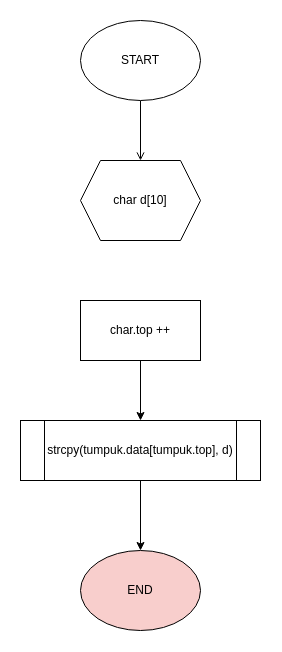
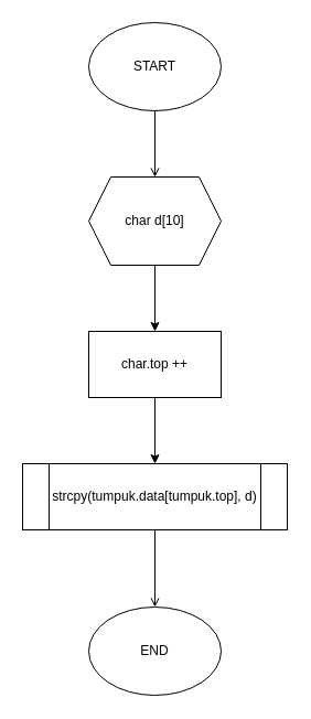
  <mxCell id="0" />
  <mxCell id="1" parent="0" />
  <mxCell id="2" value="" style="edgeStyle=orthogonalEdgeStyle;rounded=0;orthogonalLoop=1;jettySize=auto;html=1;endArrow=open;" edge="1" parent="1" source="3" target="5"><mxGeometry relative="1" as="geometry" /></mxCell>
  <mxCell id="3" value="START" style="ellipse;whiteSpace=wrap;html=1;" vertex="1" parent="1"><mxGeometry x="80" y="20" width="120" height="80" as="geometry" /></mxCell>
+ <mxCell id="4" value="" style="edgeStyle=orthogonalEdgeStyle;rounded=0;orthogonalLoop=1;jettySize=auto;html=1;" edge="1" parent="1" source="5" target="7"><mxGeometry relative="1" as="geometry" /></mxCell>
  <mxCell id="5" value="char d[10]" style="shape=hexagon;perimeter=hexagonPerimeter2;whiteSpace=wrap;html=1;fixedSize=1;" vertex="1" parent="1"><mxGeometry x="80" y="160" width="120" height="80" as="geometry" /></mxCell>
  <mxCell id="6" value="" style="edgeStyle=orthogonalEdgeStyle;rounded=0;orthogonalLoop=1;jettySize=auto;html=1;" edge="1" parent="1" source="7" target="9"><mxGeometry relative="1" as="geometry" /></mxCell>
  <mxCell id="7" value="char.top ++" style="whiteSpace=wrap;html=1;" vertex="1" parent="1"><mxGeometry x="80" y="300" width="120" height="60" as="geometry" /></mxCell>
- <mxCell id="8" value="" style="edgeStyle=orthogonalEdgeStyle;rounded=0;orthogonalLoop=1;jettySize=auto;html=1;" edge="1" parent="1" source="9" target="10"><mxGeometry relative="1" as="geometry" /></mxCell>
+ <mxCell id="8" value="" style="edgeStyle=orthogonalEdgeStyle;rounded=0;orthogonalLoop=1;jettySize=auto;html=1;endArrow=open;" edge="1" parent="1" source="9" target="10"><mxGeometry relative="1" as="geometry" /></mxCell>
  <mxCell id="9" value="strcpy(tumpuk.data[tumpuk.top], d)" style="shape=process;whiteSpace=wrap;html=1;backgroundOutline=1;" vertex="1" parent="1"><mxGeometry x="20" y="420" width="240" height="60" as="geometry" /></mxCell>
- <mxCell id="10" value="END" style="ellipse;whiteSpace=wrap;html=1;fillColor=#f8cecc;" vertex="1" parent="1"><mxGeometry x="80" y="550" width="120" height="80" as="geometry" /></mxCell>
+ <mxCell id="10" value="END" style="ellipse;whiteSpace=wrap;html=1;" vertex="1" parent="1"><mxGeometry x="80" y="550" width="120" height="80" as="geometry" /></mxCell>
